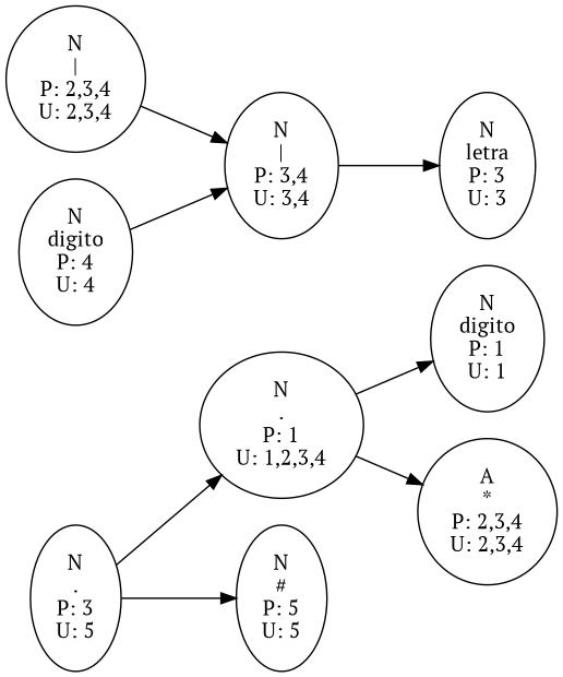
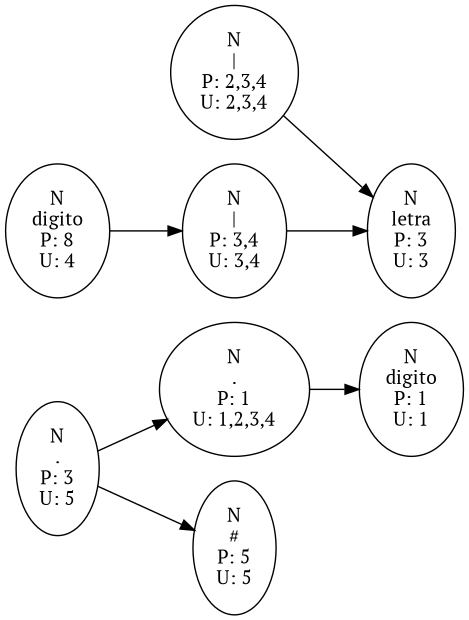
  digraph {
    fontname="PT Serif"
    rankdir=LR
    node [fontname="PT Serif"]
    edge [fontname="PT Serif"]
    n1 [label="N\n.\nP: 3\nU: 5"]
    n2 [label="N\n.\nP: 1\nU: 1,2,3,4"]
    n3 [label="N\n#\nP: 5\nU: 5"]
    n4 [label="N\ndigito\nP: 1\nU: 1"]
-   n5 [label="A\n*\nP: 2,3,4\nU: 2,3,4"]
    n6 [label="N\n|\nP: 2,3,4\nU: 2,3,4"]
    n7 [label="N\n|\nP: 3,4\nU: 3,4"]
    n8 [label="N\nletra\nP: 3\nU: 3"]
-   n9 [label="N\ndigito\nP: 4\nU: 4"]
+   n9 [label="N\ndigito\nP: 8\nU: 4"]
    n1 -> n2
    n1 -> n3
    n2 -> n4
-   n2 -> n5
-   n6 -> n7
+   n6 -> n8
    n7 -> n8
    n9 -> n7
  }
